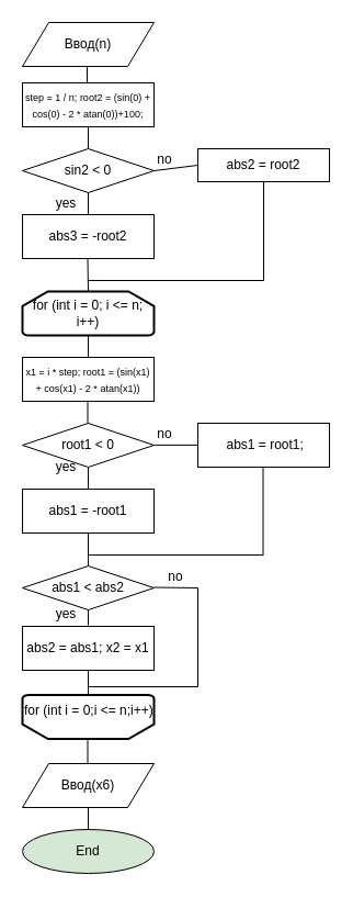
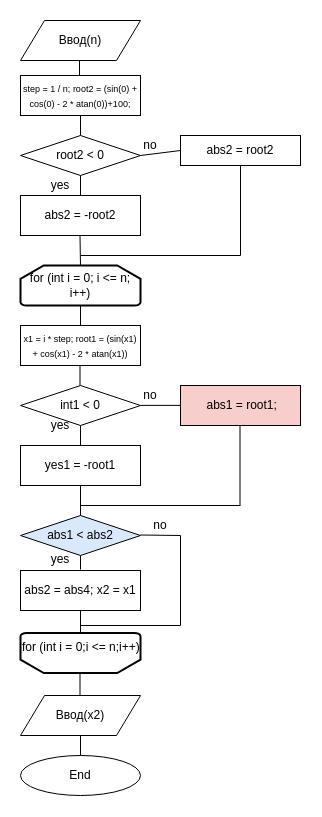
  <mxCell id="0" />
  <mxCell id="1" parent="0" />
  <mxCell id="2" value="&lt;span style=&quot;white-space: normal&quot;&gt;Ввод(n)&lt;/span&gt;" style="shape=parallelogram;perimeter=parallelogramPerimeter;whiteSpace=wrap;html=1;" vertex="1" parent="1"><mxGeometry x="20" y="20" width="120" height="40" as="geometry" /></mxCell>
  <mxCell id="3" value="&lt;div&gt;&lt;font style=&quot;font-size: 9px&quot;&gt;step = 1 / n;&amp;nbsp;root2 = (sin(0) + cos(0) - 2 * atan(0))+100;&lt;/font&gt;&lt;/div&gt;" style="rounded=0;whiteSpace=wrap;html=1;" vertex="1" parent="1"><mxGeometry x="20" y="75" width="120" height="40" as="geometry" /></mxCell>
- <mxCell id="4" value="sin2 &amp;lt; 0" style="rhombus;whiteSpace=wrap;html=1;" vertex="1" parent="1"><mxGeometry x="20" y="135" width="120" height="40" as="geometry" /></mxCell>
- <mxCell id="5" value="abs3 = -root2" style="rounded=0;whiteSpace=wrap;html=1;" vertex="1" parent="1"><mxGeometry x="20" y="195" width="120" height="40" as="geometry" /></mxCell>
+ <mxCell id="4" value="root2 &amp;lt; 0" style="rhombus;whiteSpace=wrap;html=1;" vertex="1" parent="1"><mxGeometry x="20" y="135" width="120" height="40" as="geometry" /></mxCell>
+ <mxCell id="5" value="abs2 = -root2" style="rounded=0;whiteSpace=wrap;html=1;" vertex="1" parent="1"><mxGeometry x="20" y="195" width="120" height="40" as="geometry" /></mxCell>
  <mxCell id="6" value="abs2 = root2" style="rounded=0;whiteSpace=wrap;html=1;" vertex="1" parent="1"><mxGeometry x="180" y="135" width="120" height="30" as="geometry" /></mxCell>
  <mxCell id="7" value="for (int i = 0; i &amp;lt;= n; i++)" style="strokeWidth=2;html=1;shape=mxgraph.flowchart.loop_limit;whiteSpace=wrap;" vertex="1" parent="1"><mxGeometry x="20" y="265" width="120" height="40" as="geometry" /></mxCell>
  <mxCell id="8" value="&lt;div&gt;&lt;font style=&quot;font-size: 9px&quot;&gt;x1 = i * step;&amp;nbsp;&lt;span&gt;root1 = (sin(x1) + cos(x1) - 2 * atan(x1))&lt;/span&gt;&lt;/font&gt;&lt;/div&gt;" style="rounded=0;whiteSpace=wrap;html=1;" vertex="1" parent="1"><mxGeometry x="20" y="325" width="120" height="40" as="geometry" /></mxCell>
- <mxCell id="9" value="root1 &amp;lt; 0" style="rhombus;whiteSpace=wrap;html=1;" vertex="1" parent="1"><mxGeometry x="20" y="385" width="120" height="40" as="geometry" /></mxCell>
- <mxCell id="10" value="&amp;nbsp;abs1 = root1;" style="rounded=0;whiteSpace=wrap;html=1;" vertex="1" parent="1"><mxGeometry x="180" y="385" width="120" height="40" as="geometry" /></mxCell>
- <mxCell id="11" value="abs1 = -root1" style="rounded=0;whiteSpace=wrap;html=1;" vertex="1" parent="1"><mxGeometry x="20" y="445" width="120" height="40" as="geometry" /></mxCell>
- <mxCell id="12" value="abs1 &amp;lt; abs2" style="rhombus;whiteSpace=wrap;html=1;" vertex="1" parent="1"><mxGeometry x="20" y="515" width="120" height="40" as="geometry" /></mxCell>
+ <mxCell id="9" value="int1 &amp;lt; 0" style="rhombus;whiteSpace=wrap;html=1;" vertex="1" parent="1"><mxGeometry x="20" y="385" width="120" height="40" as="geometry" /></mxCell>
+ <mxCell id="10" value="&amp;nbsp;abs1 = root1;" style="rounded=0;whiteSpace=wrap;html=1;fillColor=#f8cecc;" vertex="1" parent="1"><mxGeometry x="180" y="385" width="120" height="40" as="geometry" /></mxCell>
+ <mxCell id="11" value="yes1 = -root1" style="rounded=0;whiteSpace=wrap;html=1;" vertex="1" parent="1"><mxGeometry x="20" y="445" width="120" height="40" as="geometry" /></mxCell>
+ <mxCell id="12" value="abs1 &amp;lt; abs2" style="rhombus;whiteSpace=wrap;html=1;fillColor=#dae8fc;" vertex="1" parent="1"><mxGeometry x="20" y="515" width="120" height="40" as="geometry" /></mxCell>
  <mxCell id="13" value="" style="strokeWidth=2;html=1;shape=mxgraph.flowchart.loop_limit;whiteSpace=wrap;rotation=180;" vertex="1" parent="1"><mxGeometry x="20" y="632.5" width="120" height="40" as="geometry" /></mxCell>
  <mxCell id="14" value="for (int i = 0;i &amp;lt;= n;i++)" style="text;html=1;" vertex="1" parent="1"><mxGeometry x="20" y="632.5" width="120" height="30" as="geometry" /></mxCell>
- <mxCell id="15" value="&lt;span style=&quot;white-space: normal&quot;&gt;Ввод(x6)&lt;/span&gt;" style="shape=parallelogram;perimeter=parallelogramPerimeter;whiteSpace=wrap;html=1;" vertex="1" parent="1"><mxGeometry x="20" y="695" width="120" height="40" as="geometry" /></mxCell>
- <mxCell id="16" value="abs2 = abs1; x2 = x1" style="rounded=0;whiteSpace=wrap;html=1;" vertex="1" parent="1"><mxGeometry x="20" y="570" width="120" height="40" as="geometry" /></mxCell>
- <mxCell id="17" value="End" style="ellipse;whiteSpace=wrap;html=1;fillColor=#d5e8d4;" vertex="1" parent="1"><mxGeometry x="20" y="755" width="120" height="40" as="geometry" /></mxCell>
+ <mxCell id="15" value="&lt;span style=&quot;white-space: normal&quot;&gt;Ввод(x2)&lt;/span&gt;" style="shape=parallelogram;perimeter=parallelogramPerimeter;whiteSpace=wrap;html=1;" vertex="1" parent="1"><mxGeometry x="20" y="695" width="120" height="40" as="geometry" /></mxCell>
+ <mxCell id="16" value="abs2 = abs4; x2 = x1" style="rounded=0;whiteSpace=wrap;html=1;" vertex="1" parent="1"><mxGeometry x="20" y="570" width="120" height="40" as="geometry" /></mxCell>
+ <mxCell id="17" value="End" style="ellipse;whiteSpace=wrap;html=1;" vertex="1" parent="1"><mxGeometry x="20" y="755" width="120" height="40" as="geometry" /></mxCell>
  <mxCell id="18" value="" style="endArrow=none;html=1;entryX=0.5;entryY=1;entryDx=0;entryDy=0;exitX=0.5;exitY=0;exitDx=0;exitDy=0;" edge="1" parent="1"><mxGeometry width="50" height="50" relative="1" as="geometry"><mxPoint x="79" y="75" as="sourcePoint" /><mxPoint x="79" y="60" as="targetPoint" /></mxGeometry></mxCell>
  <mxCell id="19" value="" style="endArrow=none;html=1;entryX=0.5;entryY=1;entryDx=0;entryDy=0;exitX=0.5;exitY=0;exitDx=0;exitDy=0;" edge="1" parent="1" source="4" target="3"><mxGeometry width="50" height="50" relative="1" as="geometry"><mxPoint x="79" y="130" as="sourcePoint" /><mxPoint x="79" y="115" as="targetPoint" /></mxGeometry></mxCell>
  <mxCell id="20" value="" style="endArrow=none;html=1;entryX=0.5;entryY=1;entryDx=0;entryDy=0;exitX=0.5;exitY=0;exitDx=0;exitDy=0;" edge="1" parent="1"><mxGeometry width="50" height="50" relative="1" as="geometry"><mxPoint x="80" y="195" as="sourcePoint" /><mxPoint x="80" y="175" as="targetPoint" /></mxGeometry></mxCell>
  <mxCell id="21" value="" style="endArrow=none;html=1;entryX=0.5;entryY=1;entryDx=0;entryDy=0;exitX=0.5;exitY=0;exitDx=0;exitDy=0;exitPerimeter=0;" edge="1" parent="1" source="7"><mxGeometry width="50" height="50" relative="1" as="geometry"><mxPoint x="79.5" y="255" as="sourcePoint" /><mxPoint x="79.5" y="235" as="targetPoint" /></mxGeometry></mxCell>
  <mxCell id="22" value="" style="endArrow=none;html=1;entryX=1;entryY=0.5;entryDx=0;entryDy=0;exitX=0;exitY=0.5;exitDx=0;exitDy=0;" edge="1" parent="1" source="6" target="4"><mxGeometry width="50" height="50" relative="1" as="geometry"><mxPoint x="90" y="205" as="sourcePoint" /><mxPoint x="90" y="185" as="targetPoint" /></mxGeometry></mxCell>
  <mxCell id="23" value="" style="endArrow=none;html=1;exitX=0.5;exitY=1;exitDx=0;exitDy=0;" edge="1" parent="1" source="6"><mxGeometry width="50" height="50" relative="1" as="geometry"><mxPoint x="190" y="165" as="sourcePoint" /><mxPoint x="240" y="255" as="targetPoint" /></mxGeometry></mxCell>
  <mxCell id="24" value="" style="endArrow=none;html=1;" edge="1" parent="1"><mxGeometry width="50" height="50" relative="1" as="geometry"><mxPoint x="80" y="255" as="sourcePoint" /><mxPoint x="240" y="255" as="targetPoint" /></mxGeometry></mxCell>
  <mxCell id="25" value="" style="endArrow=none;html=1;exitX=0.5;exitY=0;exitDx=0;exitDy=0;entryX=0.5;entryY=1;entryDx=0;entryDy=0;entryPerimeter=0;" edge="1" parent="1" source="8" target="7"><mxGeometry width="50" height="50" relative="1" as="geometry"><mxPoint x="90" y="275" as="sourcePoint" /><mxPoint x="80" y="315" as="targetPoint" /></mxGeometry></mxCell>
  <mxCell id="26" value="" style="endArrow=none;html=1;exitX=0.5;exitY=0;exitDx=0;exitDy=0;entryX=0.5;entryY=1;entryDx=0;entryDy=0;entryPerimeter=0;" edge="1" parent="1"><mxGeometry width="50" height="50" relative="1" as="geometry"><mxPoint x="79.5" y="385" as="sourcePoint" /><mxPoint x="79.5" y="365" as="targetPoint" /></mxGeometry></mxCell>
  <mxCell id="27" value="" style="endArrow=none;html=1;entryX=1;entryY=0.5;entryDx=0;entryDy=0;exitX=0;exitY=0.5;exitDx=0;exitDy=0;" edge="1" parent="1"><mxGeometry width="50" height="50" relative="1" as="geometry"><mxPoint x="180" y="404.879" as="sourcePoint" /><mxPoint x="140" y="404.879" as="targetPoint" /></mxGeometry></mxCell>
  <mxCell id="28" value="" style="endArrow=none;html=1;exitX=0.5;exitY=1;exitDx=0;exitDy=0;" edge="1" parent="1"><mxGeometry width="50" height="50" relative="1" as="geometry"><mxPoint x="239.5" y="424.879" as="sourcePoint" /><mxPoint x="239.5" y="504.879" as="targetPoint" /></mxGeometry></mxCell>
  <mxCell id="29" value="" style="endArrow=none;html=1;" edge="1" parent="1"><mxGeometry width="50" height="50" relative="1" as="geometry"><mxPoint x="80" y="505" as="sourcePoint" /><mxPoint x="240" y="505" as="targetPoint" /></mxGeometry></mxCell>
  <mxCell id="30" value="" style="endArrow=none;html=1;exitX=0.5;exitY=0;exitDx=0;exitDy=0;entryX=0.5;entryY=1;entryDx=0;entryDy=0;entryPerimeter=0;" edge="1" parent="1"><mxGeometry width="50" height="50" relative="1" as="geometry"><mxPoint x="80" y="445" as="sourcePoint" /><mxPoint x="80" y="425" as="targetPoint" /></mxGeometry></mxCell>
  <mxCell id="31" value="" style="endArrow=none;html=1;exitX=0.5;exitY=0;exitDx=0;exitDy=0;entryX=0.5;entryY=1;entryDx=0;entryDy=0;entryPerimeter=0;" edge="1" parent="1" source="12"><mxGeometry width="50" height="50" relative="1" as="geometry"><mxPoint x="80" y="505" as="sourcePoint" /><mxPoint x="80" y="485" as="targetPoint" /></mxGeometry></mxCell>
  <mxCell id="32" value="" style="endArrow=none;html=1;exitX=0.5;exitY=0;exitDx=0;exitDy=0;" edge="1" parent="1"><mxGeometry width="50" height="50" relative="1" as="geometry"><mxPoint x="80" y="569" as="sourcePoint" /><mxPoint x="80" y="555" as="targetPoint" /></mxGeometry></mxCell>
  <mxCell id="33" value="" style="endArrow=none;html=1;exitX=0.5;exitY=0;exitDx=0;exitDy=0;" edge="1" parent="1" source="14"><mxGeometry width="50" height="50" relative="1" as="geometry"><mxPoint x="80" y="624" as="sourcePoint" /><mxPoint x="80" y="610" as="targetPoint" /></mxGeometry></mxCell>
  <mxCell id="34" value="" style="endArrow=none;html=1;" edge="1" parent="1"><mxGeometry width="50" height="50" relative="1" as="geometry"><mxPoint x="180" y="535" as="sourcePoint" /><mxPoint x="180" y="625" as="targetPoint" /></mxGeometry></mxCell>
  <mxCell id="35" value="" style="endArrow=none;html=1;" edge="1" parent="1"><mxGeometry width="50" height="50" relative="1" as="geometry"><mxPoint x="140" y="534.5" as="sourcePoint" /><mxPoint x="180" y="535" as="targetPoint" /></mxGeometry></mxCell>
  <mxCell id="36" value="" style="endArrow=none;html=1;" edge="1" parent="1"><mxGeometry width="50" height="50" relative="1" as="geometry"><mxPoint x="180" y="625" as="sourcePoint" /><mxPoint x="80" y="625" as="targetPoint" /></mxGeometry></mxCell>
  <mxCell id="37" value="" style="endArrow=none;html=1;exitX=0.5;exitY=0;exitDx=0;exitDy=0;" edge="1" parent="1"><mxGeometry width="50" height="50" relative="1" as="geometry"><mxPoint x="79.5" y="695" as="sourcePoint" /><mxPoint x="79.5" y="672.5" as="targetPoint" /></mxGeometry></mxCell>
  <mxCell id="38" value="" style="endArrow=none;html=1;exitX=0.5;exitY=0;exitDx=0;exitDy=0;entryX=0.5;entryY=1;entryDx=0;entryDy=0;" edge="1" parent="1" target="15"><mxGeometry width="50" height="50" relative="1" as="geometry"><mxPoint x="80" y="755" as="sourcePoint" /><mxPoint x="90" y="745" as="targetPoint" /></mxGeometry></mxCell>
  <mxCell id="39" value="yes" style="text;html=1;strokeColor=none;fillColor=none;align=center;verticalAlign=middle;whiteSpace=wrap;rounded=0;" vertex="1" parent="1"><mxGeometry x="40" y="549" width="40" height="20" as="geometry" /></mxCell>
  <mxCell id="40" value="yes" style="text;html=1;strokeColor=none;fillColor=none;align=center;verticalAlign=middle;whiteSpace=wrap;rounded=0;" vertex="1" parent="1"><mxGeometry x="40" y="414.931" width="40" height="20" as="geometry" /></mxCell>
  <mxCell id="41" value="no" style="text;html=1;strokeColor=none;fillColor=none;align=center;verticalAlign=middle;whiteSpace=wrap;rounded=0;" vertex="1" parent="1"><mxGeometry x="130" y="384.931" width="40" height="20" as="geometry" /></mxCell>
  <mxCell id="42" value="no" style="text;html=1;strokeColor=none;fillColor=none;align=center;verticalAlign=middle;whiteSpace=wrap;rounded=0;" vertex="1" parent="1"><mxGeometry x="140" y="515.069" width="40" height="20" as="geometry" /></mxCell>
  <mxCell id="43" value="no" style="text;html=1;strokeColor=none;fillColor=none;align=center;verticalAlign=middle;whiteSpace=wrap;rounded=0;" vertex="1" parent="1"><mxGeometry x="130" y="134.983" width="40" height="20" as="geometry" /></mxCell>
  <mxCell id="44" value="yes" style="text;html=1;strokeColor=none;fillColor=none;align=center;verticalAlign=middle;whiteSpace=wrap;rounded=0;" vertex="1" parent="1"><mxGeometry x="40" y="174.793" width="40" height="20" as="geometry" /></mxCell>
